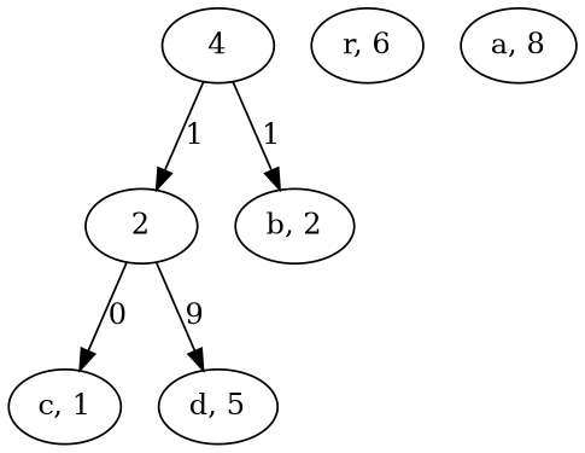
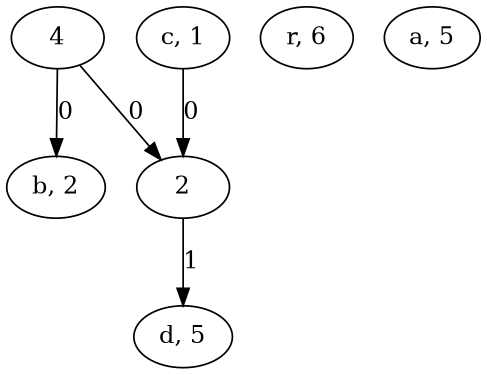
  digraph {
    4
    2
    "b, 2"
    "c, 1"
    n5 [label="d, 5"]
    n6 [label="r, 6"]
-   "a, 5" [label="a, 8"]
-   4 -> 2 [label=1]
-   4 -> "b, 2" [label=1]
-   2 -> "c, 1" [label=0]
-   2 -> n5 [label=9]
+   "a, 5"
+   4 -> 2 [label=0]
+   4 -> "b, 2" [label=0]
+   "c, 1" -> 2 [label=0]
+   2 -> n5 [label=1]
  }
